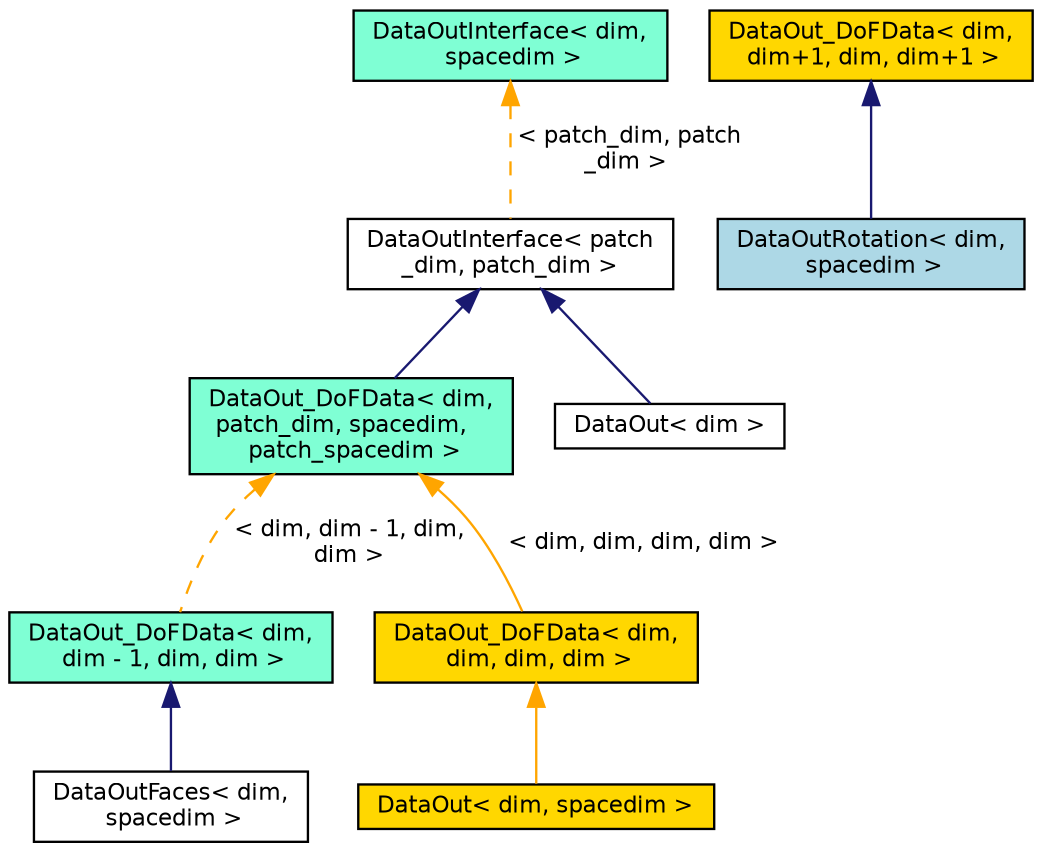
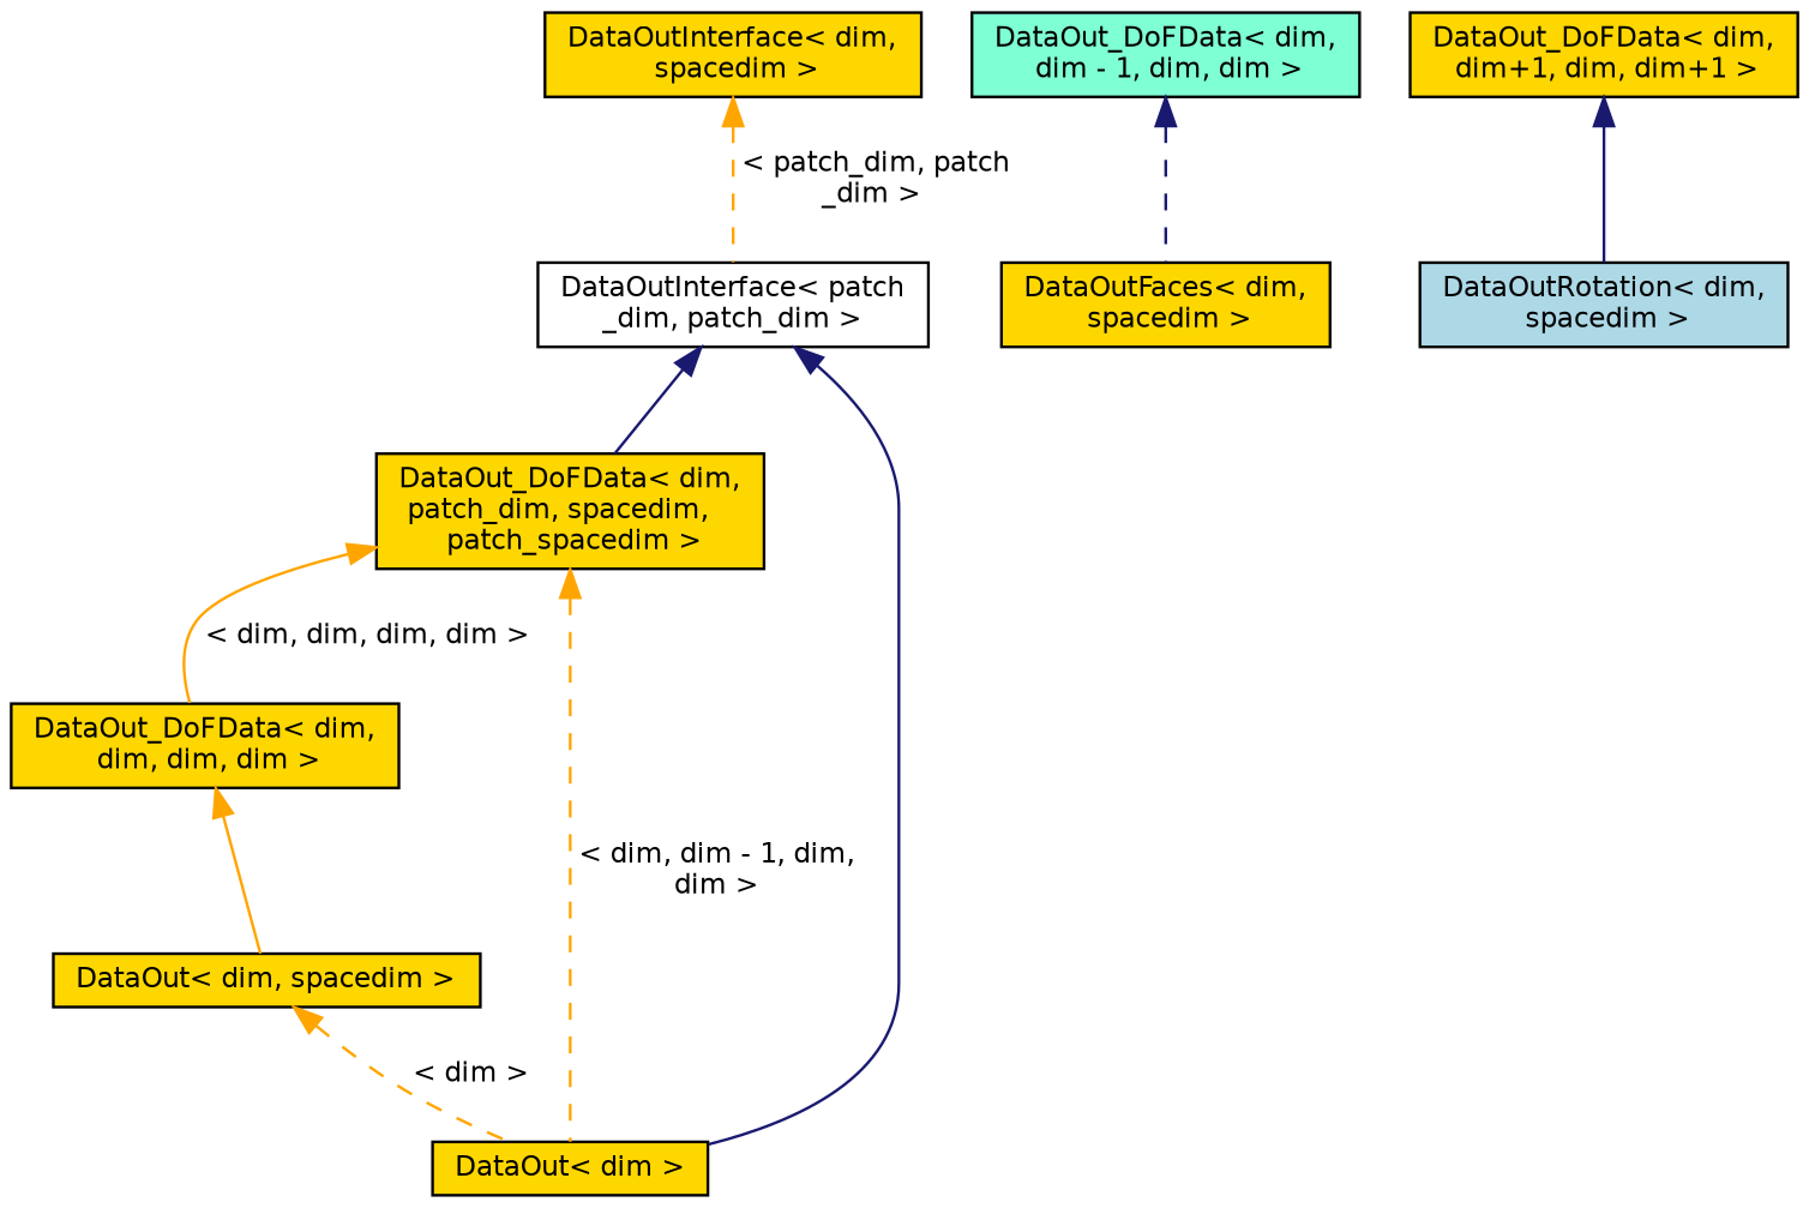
  digraph {
    rankdir=TB
    node [color=black fillcolor=gold fontname=Helvetica fontsize=10 shape=record style=filled]
    edge [color=orange dir=back fontname=Helvetica fontsize=10 labelfontname=Helvetica labelfontsize=10 style=solid]
-   n1 [fillcolor=aquamarine fontcolor=black height=0.2 label="DataOut_DoFData\< dim,\l patch_dim, spacedim,\l patch_spacedim \>" width=0.4]
+   n1 [fontcolor=black height=0.2 label="DataOut_DoFData\< dim,\l patch_dim, spacedim,\l patch_spacedim \>" width=0.4]
    n2 [fillcolor=aquamarine height=0.2 label="DataOut_DoFData\< dim,\l dim - 1, dim, dim \>" width=0.4]
    n3 [height=0.2 label="DataOut_DoFData\< dim,\l dim, dim, dim \>" width=0.4]
-   n4 [fillcolor=white height=0.2 label="DataOutFaces\< dim,\l spacedim \>" width=0.4]
+   n4 [height=0.2 label="DataOutFaces\< dim,\l spacedim \>" width=0.4]
    n5 [height=0.2 label="DataOut\< dim, spacedim \>" width=0.4]
    n6 [height=0.2 label="DataOut_DoFData\< dim,\l dim+1, dim, dim+1 \>" width=0.4]
    n7 [fillcolor=lightblue height=0.2 label="DataOutRotation\< dim,\l spacedim \>" width=0.4]
    n8 [fillcolor=white height=0.2 label="DataOutInterface\< patch\l_dim, patch_dim \>" width=0.4]
-   n9 [fillcolor=white height=0.2 label="DataOut\< dim \>" width=0.4]
-   n10 [fillcolor=aquamarine height=0.2 label="DataOutInterface\< dim,\l spacedim \>" width=0.4]
-   n1 -> n2 [label=" \< dim, dim - 1, dim,\l dim \>" style=dashed]
+   n9 [height=0.2 label="DataOut\< dim \>" width=0.4]
+   n10 [height=0.2 label="DataOutInterface\< dim,\l spacedim \>" width=0.4]
+   n1 -> n9 [label=" \< dim, dim - 1, dim,\l dim \>" style=dashed]
    n1 -> n3 [label=" \< dim, dim, dim, dim \>"]
-   n2 -> n4 [color=midnightblue]
+   n2 -> n4 [color=midnightblue style=dashed]
    n3 -> n5
+   n5 -> n9 [label=" \< dim \>" style=dashed]
    n6 -> n7 [color=midnightblue]
    n8 -> n1 [color=midnightblue]
    n8 -> n9 [color=midnightblue]
    n10 -> n8 [label=" \< patch_dim, patch\l_dim \>" style=dashed]
  }
